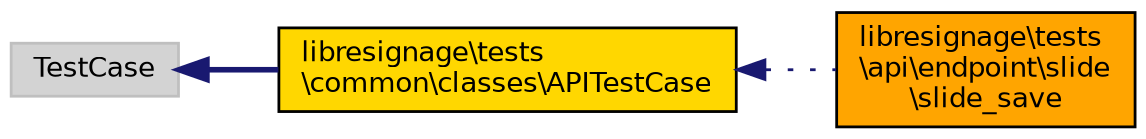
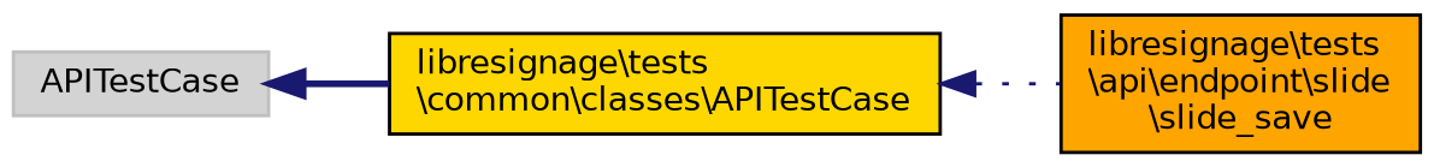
  digraph {
    rankdir=LR
    node [color=black fontname=Helvetica fontsize=10 shape=record style=filled]
    edge [color=midnightblue dir=back fontname=Helvetica fontsize=10 labelfontname=Helvetica labelfontsize=10]
    n1 [fillcolor=orange fontcolor=black height=0.2 label="libresignage\\tests\l\\api\\endpoint\\slide\l\\slide_save" width=0.4]
    n2 [fillcolor=gold height=0.2 label="libresignage\\tests\l\\common\\classes\\APITestCase" width=0.4]
-   n3 [color=grey75 fillcolor=lightgrey height=0.2 label=TestCase width=0.4]
+   n3 [color=grey75 fillcolor=lightgrey height=0.2 label=APITestCase width=0.4]
    n2 -> n1 [style=dotted]
    n3 -> n2 [style=bold]
  }
